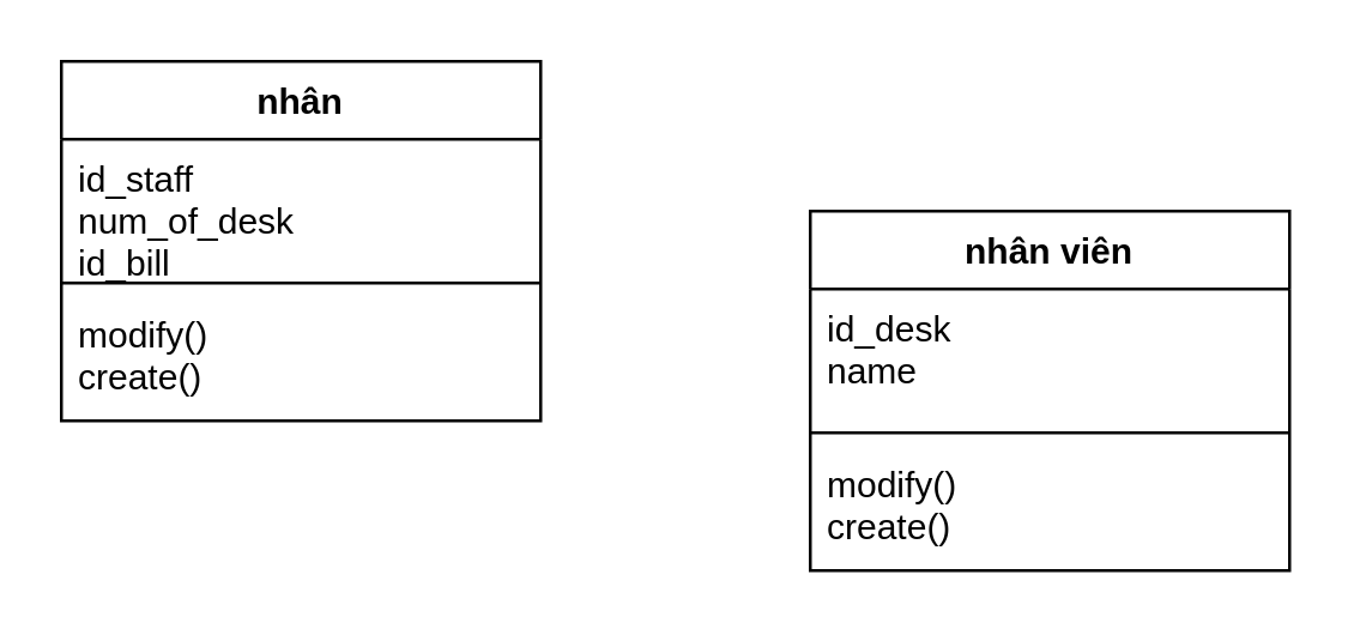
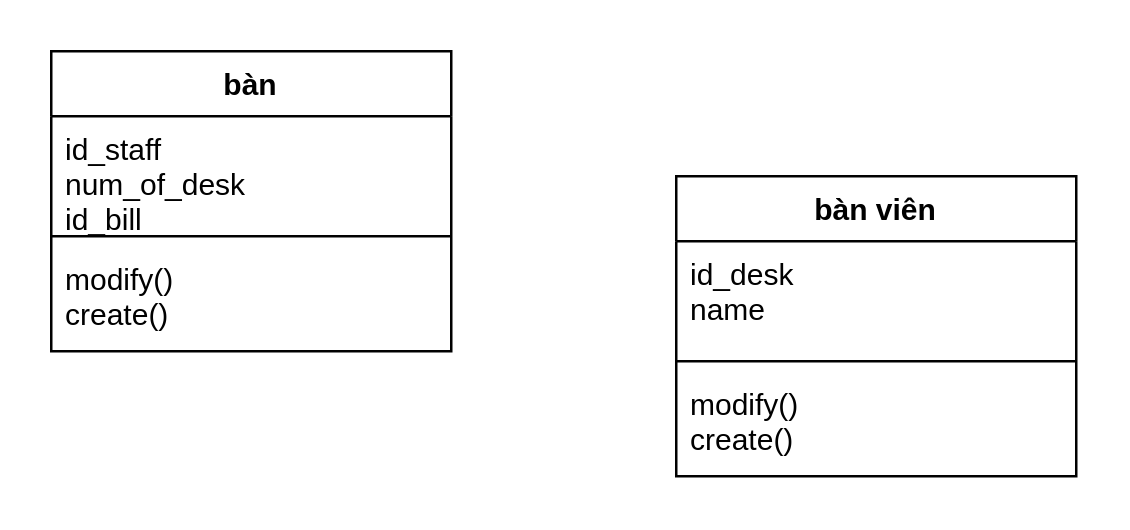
  <mxCell id="0" />
  <mxCell id="1" parent="0" />
- <mxCell id="2" value="nhân&#10;" style="swimlane;fontStyle=1;align=center;verticalAlign=top;childLayout=stackLayout;horizontal=1;startSize=26;horizontalStack=0;resizeParent=1;resizeParentMax=0;resizeLast=0;collapsible=1;marginBottom=0;" vertex="1" parent="1"><mxGeometry x="20" y="20" width="160" height="120" as="geometry" /></mxCell>
+ <mxCell id="2" value="bàn&#10;" style="swimlane;fontStyle=1;align=center;verticalAlign=top;childLayout=stackLayout;horizontal=1;startSize=26;horizontalStack=0;resizeParent=1;resizeParentMax=0;resizeLast=0;collapsible=1;marginBottom=0;" vertex="1" parent="1"><mxGeometry x="20" y="20" width="160" height="120" as="geometry" /></mxCell>
  <mxCell id="3" value="id_staff&#10;num_of_desk&#10;id_bill" style="text;strokeColor=none;fillColor=none;align=left;verticalAlign=top;spacingLeft=4;spacingRight=4;overflow=hidden;rotatable=0;points=[[0,0.5],[1,0.5]];portConstraint=eastwest;" vertex="1" parent="2"><mxGeometry y="26" width="160" height="44" as="geometry" /></mxCell>
  <mxCell id="4" value="" style="line;strokeWidth=1;fillColor=none;align=left;verticalAlign=middle;spacingTop=-1;spacingLeft=3;spacingRight=3;rotatable=0;labelPosition=right;points=[];portConstraint=eastwest;" vertex="1" parent="2"><mxGeometry y="70" width="160" height="8" as="geometry" /></mxCell>
  <mxCell id="5" value="modify()&#10;create()&#10;" style="text;strokeColor=none;fillColor=none;align=left;verticalAlign=top;spacingLeft=4;spacingRight=4;overflow=hidden;rotatable=0;points=[[0,0.5],[1,0.5]];portConstraint=eastwest;" vertex="1" parent="2"><mxGeometry y="78" width="160" height="42" as="geometry" /></mxCell>
- <mxCell id="6" value="nhân viên" style="swimlane;fontStyle=1;align=center;verticalAlign=top;childLayout=stackLayout;horizontal=1;startSize=26;horizontalStack=0;resizeParent=1;resizeParentMax=0;resizeLast=0;collapsible=1;marginBottom=0;" vertex="1" parent="1"><mxGeometry x="270" y="70" width="160" height="120" as="geometry" /></mxCell>
+ <mxCell id="6" value="bàn viên" style="swimlane;fontStyle=1;align=center;verticalAlign=top;childLayout=stackLayout;horizontal=1;startSize=26;horizontalStack=0;resizeParent=1;resizeParentMax=0;resizeLast=0;collapsible=1;marginBottom=0;" vertex="1" parent="1"><mxGeometry x="270" y="70" width="160" height="120" as="geometry" /></mxCell>
  <mxCell id="7" value="id_desk&#10;name&#10;" style="text;strokeColor=none;fillColor=none;align=left;verticalAlign=top;spacingLeft=4;spacingRight=4;overflow=hidden;rotatable=0;points=[[0,0.5],[1,0.5]];portConstraint=eastwest;" vertex="1" parent="6"><mxGeometry y="26" width="160" height="44" as="geometry" /></mxCell>
  <mxCell id="8" value="" style="line;strokeWidth=1;fillColor=none;align=left;verticalAlign=middle;spacingTop=-1;spacingLeft=3;spacingRight=3;rotatable=0;labelPosition=right;points=[];portConstraint=eastwest;" vertex="1" parent="6"><mxGeometry y="70" width="160" height="8" as="geometry" /></mxCell>
  <mxCell id="9" value="modify()&#10;create()&#10;" style="text;strokeColor=none;fillColor=none;align=left;verticalAlign=top;spacingLeft=4;spacingRight=4;overflow=hidden;rotatable=0;points=[[0,0.5],[1,0.5]];portConstraint=eastwest;" vertex="1" parent="6"><mxGeometry y="78" width="160" height="42" as="geometry" /></mxCell>
